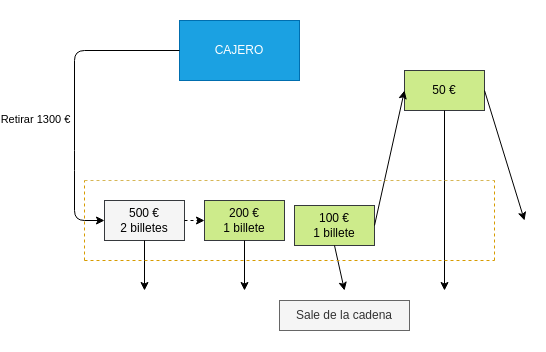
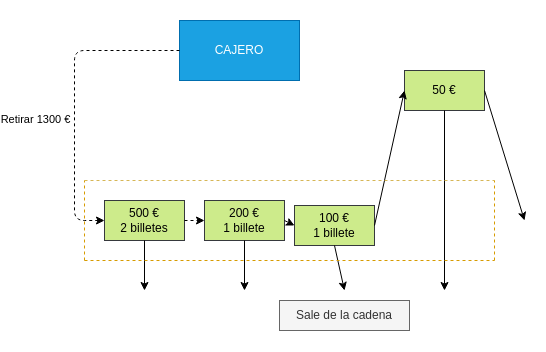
  <mxCell id="0" />
  <mxCell id="1" parent="0" />
  <mxCell id="2" value="CAJERO" style="rounded=0;whiteSpace=wrap;html=1;fillColor=#1ba1e2;fontColor=#ffffff;strokeColor=#006EAF;" vertex="1" parent="1"><mxGeometry x="125" y="20" width="120" height="60" as="geometry" /></mxCell>
- <mxCell id="3" value="" style="endArrow=classic;html=1;exitX=0;exitY=0.5;exitDx=0;exitDy=0;" edge="1" parent="1" source="2" target="5"><mxGeometry relative="1" as="geometry"><mxPoint x="160" y="220" as="sourcePoint" /><mxPoint x="100" y="220" as="targetPoint" /><Array as="points"><mxPoint x="20" y="50" /><mxPoint x="20" y="160" /><mxPoint x="20" y="220" /></Array></mxGeometry></mxCell>
+ <mxCell id="3" value="" style="endArrow=classic;html=1;exitX=0;exitY=0.5;exitDx=0;exitDy=0;dashed=1;" edge="1" parent="1" source="2" target="5"><mxGeometry relative="1" as="geometry"><mxPoint x="160" y="220" as="sourcePoint" /><mxPoint x="100" y="220" as="targetPoint" /><Array as="points"><mxPoint x="20" y="50" /><mxPoint x="20" y="160" /><mxPoint x="20" y="220" /></Array></mxGeometry></mxCell>
  <mxCell id="4" value="Retirar 1300 €" style="edgeLabel;resizable=0;html=1;align=center;verticalAlign=middle;" connectable="0" vertex="1" parent="3"><mxGeometry relative="1" as="geometry"><mxPoint x="-40" y="20" as="offset" /></mxGeometry></mxCell>
- <mxCell id="5" value="500 €&lt;br&gt;2 billetes" style="rounded=0;whiteSpace=wrap;html=1;fillColor=#f5f5f5;strokeColor=#36393d;fontColor=#000000;" vertex="1" parent="1"><mxGeometry x="50" y="200" width="80" height="40" as="geometry" /></mxCell>
+ <mxCell id="5" value="500 €&lt;br&gt;2 billetes" style="rounded=0;whiteSpace=wrap;html=1;fillColor=#cdeb8b;strokeColor=#36393d;fontColor=#000000;" vertex="1" parent="1"><mxGeometry x="50" y="200" width="80" height="40" as="geometry" /></mxCell>
  <mxCell id="6" value="200 €&lt;br&gt;1 billete" style="rounded=0;whiteSpace=wrap;html=1;fillColor=#cdeb8b;strokeColor=#36393d;fontColor=#030303;" vertex="1" parent="1"><mxGeometry x="150" y="200" width="80" height="40" as="geometry" /></mxCell>
  <mxCell id="7" value="100 €&lt;br&gt;1 billete" style="rounded=0;whiteSpace=wrap;html=1;fillColor=#cdeb8b;strokeColor=#36393d;fontColor=#000000;" vertex="1" parent="1"><mxGeometry x="240" y="205" width="80" height="40" as="geometry" /></mxCell>
  <mxCell id="8" value="50 €" style="rounded=0;whiteSpace=wrap;html=1;fillColor=#cdeb8b;strokeColor=#36393d;fontColor=#000000;" vertex="1" parent="1"><mxGeometry x="350" y="70" width="80" height="40" as="geometry" /></mxCell>
  <mxCell id="9" value="" style="endArrow=classic;html=1;exitX=1;exitY=0.5;exitDx=0;exitDy=0;entryX=0;entryY=0.5;entryDx=0;entryDy=0;dashed=1;" edge="1" parent="1" source="5" target="6"><mxGeometry width="50" height="50" relative="1" as="geometry"><mxPoint x="180" y="240" as="sourcePoint" /><mxPoint x="230" y="190" as="targetPoint" /></mxGeometry></mxCell>
+ <mxCell id="10" value="" style="endArrow=classic;html=1;exitX=1;exitY=0.5;exitDx=0;exitDy=0;entryX=0;entryY=0.5;entryDx=0;entryDy=0;" edge="1" parent="1" source="6" target="7"><mxGeometry width="50" height="50" relative="1" as="geometry"><mxPoint x="180" y="240" as="sourcePoint" /><mxPoint x="230" y="190" as="targetPoint" /></mxGeometry></mxCell>
  <mxCell id="11" value="" style="endArrow=classic;html=1;exitX=1;exitY=0.5;exitDx=0;exitDy=0;entryX=0;entryY=0.5;entryDx=0;entryDy=0;" edge="1" parent="1" source="7" target="8"><mxGeometry width="50" height="50" relative="1" as="geometry"><mxPoint x="180" y="240" as="sourcePoint" /><mxPoint x="230" y="190" as="targetPoint" /></mxGeometry></mxCell>
  <mxCell id="12" value="" style="endArrow=classic;html=1;exitX=1;exitY=0.5;exitDx=0;exitDy=0;" edge="1" parent="1" source="8"><mxGeometry width="50" height="50" relative="1" as="geometry"><mxPoint x="180" y="240" as="sourcePoint" /><mxPoint x="470" y="220" as="targetPoint" /></mxGeometry></mxCell>
  <mxCell id="13" value="" style="endArrow=classic;html=1;exitX=0.5;exitY=1;exitDx=0;exitDy=0;" edge="1" parent="1" source="5"><mxGeometry width="50" height="50" relative="1" as="geometry"><mxPoint x="180" y="240" as="sourcePoint" /><mxPoint x="90" y="290" as="targetPoint" /></mxGeometry></mxCell>
  <mxCell id="14" value="" style="endArrow=classic;html=1;exitX=0.5;exitY=1;exitDx=0;exitDy=0;" edge="1" parent="1" source="6"><mxGeometry width="50" height="50" relative="1" as="geometry"><mxPoint x="100" y="250" as="sourcePoint" /><mxPoint x="190" y="290" as="targetPoint" /></mxGeometry></mxCell>
  <mxCell id="15" value="" style="endArrow=classic;html=1;exitX=0.5;exitY=1;exitDx=0;exitDy=0;" edge="1" parent="1" source="7"><mxGeometry width="50" height="50" relative="1" as="geometry"><mxPoint x="110" y="260" as="sourcePoint" /><mxPoint x="290" y="290" as="targetPoint" /></mxGeometry></mxCell>
  <mxCell id="16" value="" style="endArrow=classic;html=1;exitX=0.5;exitY=1;exitDx=0;exitDy=0;" edge="1" parent="1" source="8"><mxGeometry width="50" height="50" relative="1" as="geometry"><mxPoint x="120" y="270" as="sourcePoint" /><mxPoint x="390" y="290" as="targetPoint" /></mxGeometry></mxCell>
  <mxCell id="17" value="" style="endArrow=none;dashed=1;html=1;fillColor=#fff2cc;gradientColor=#ffd966;strokeColor=#d6b656;" edge="1" parent="1"><mxGeometry width="50" height="50" relative="1" as="geometry"><mxPoint x="30" y="180" as="sourcePoint" /><mxPoint x="440" y="180" as="targetPoint" /></mxGeometry></mxCell>
  <mxCell id="18" value="" style="endArrow=none;dashed=1;html=1;fillColor=#ffcd28;gradientColor=#ffa500;strokeColor=#d79b00;" edge="1" parent="1"><mxGeometry width="50" height="50" relative="1" as="geometry"><mxPoint x="30" y="260" as="sourcePoint" /><mxPoint x="30" y="180" as="targetPoint" /></mxGeometry></mxCell>
  <mxCell id="19" value="" style="endArrow=none;dashed=1;html=1;fillColor=#ffcd28;gradientColor=#ffa500;strokeColor=#d79b00;" edge="1" parent="1"><mxGeometry width="50" height="50" relative="1" as="geometry"><mxPoint x="440" y="260" as="sourcePoint" /><mxPoint x="440" y="180" as="targetPoint" /></mxGeometry></mxCell>
  <mxCell id="20" value="" style="endArrow=none;dashed=1;html=1;fillColor=#ffcd28;gradientColor=#ffa500;strokeColor=#d79b00;" edge="1" parent="1"><mxGeometry width="50" height="50" relative="1" as="geometry"><mxPoint x="30" y="260" as="sourcePoint" /><mxPoint x="440" y="260" as="targetPoint" /></mxGeometry></mxCell>
  <mxCell id="21" value="Sale de la cadena" style="text;html=1;strokeColor=#666666;fillColor=#f5f5f5;align=center;verticalAlign=middle;whiteSpace=wrap;rounded=0;fontColor=#333333;" vertex="1" parent="1"><mxGeometry x="225" y="300" width="130" height="30" as="geometry" /></mxCell>
